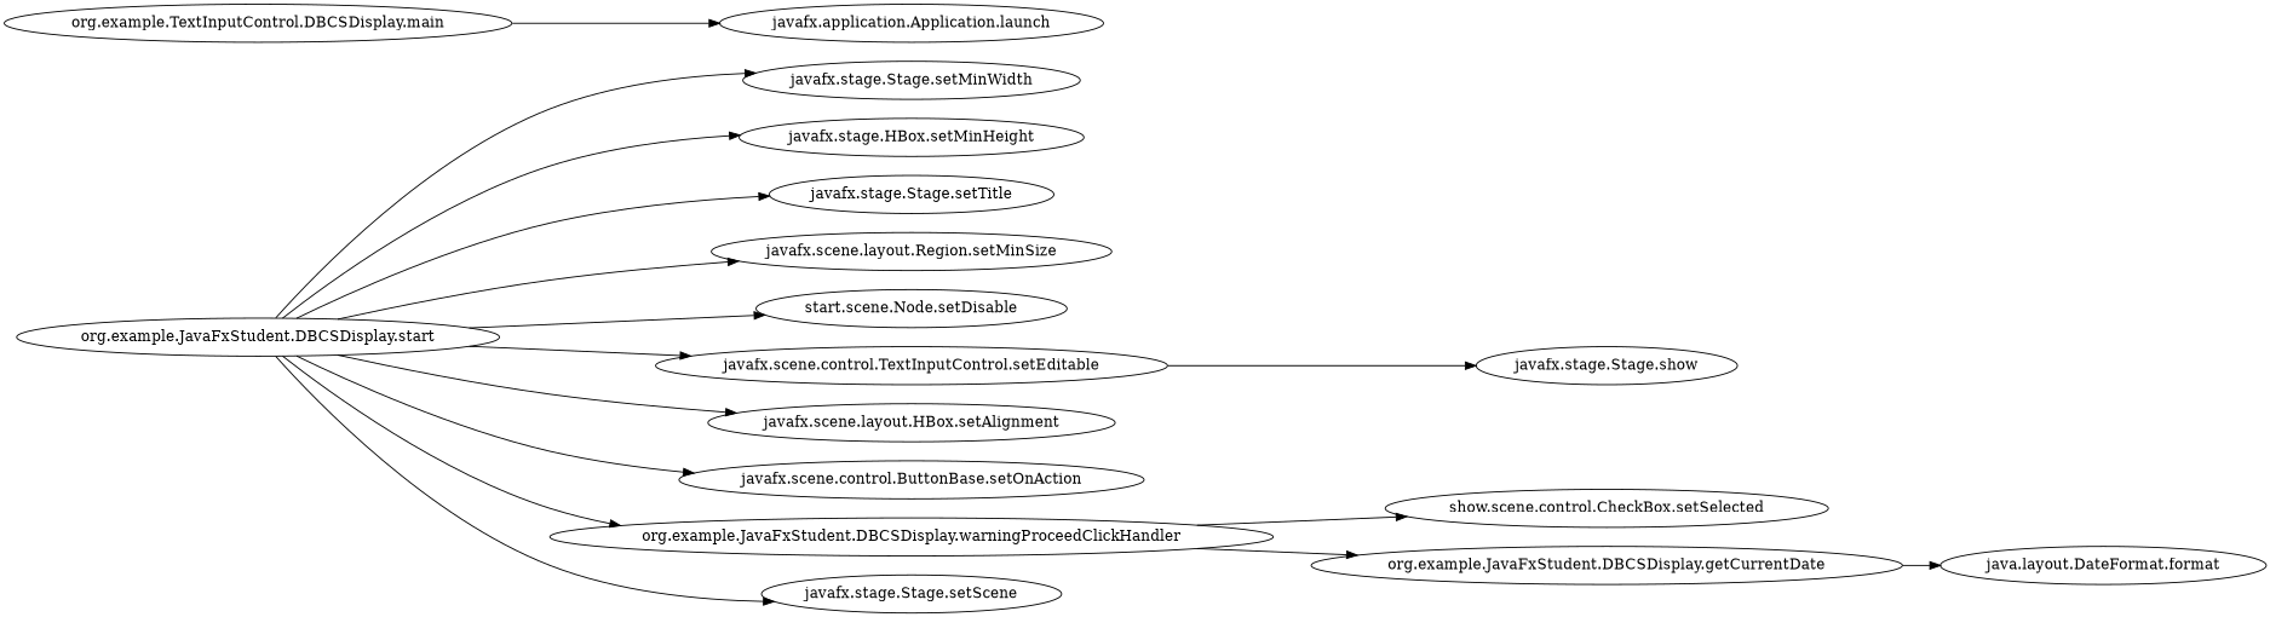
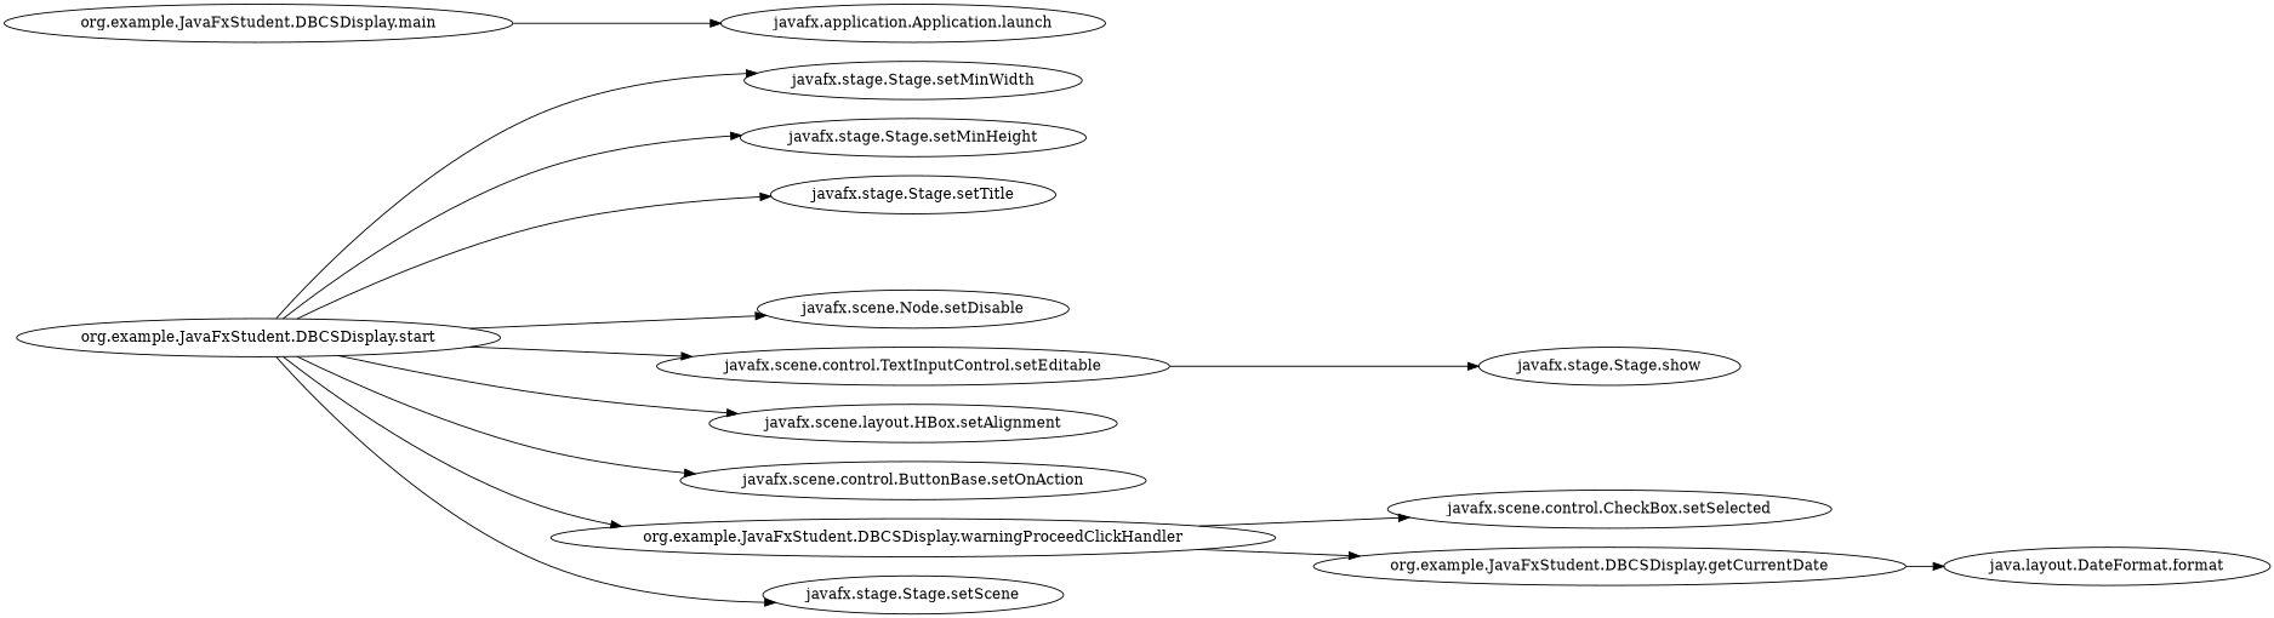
  strict digraph {
    rankdir=LR
    n1 [label="org.example.JavaFxStudent.DBCSDisplay.start"]
    n2 [label="javafx.stage.Stage.setMinWidth"]
-   n3 [label="javafx.stage.HBox.setMinHeight"]
+   n3 [label="javafx.stage.Stage.setMinHeight"]
    n4 [label="javafx.stage.Stage.setTitle"]
-   n5 [label="javafx.scene.layout.Region.setMinSize"]
-   n6 [label="start.scene.Node.setDisable"]
+   n6 [label="javafx.scene.Node.setDisable"]
    n7 [label="javafx.scene.control.TextInputControl.setEditable"]
    n8 [label="javafx.scene.layout.HBox.setAlignment"]
    n9 [label="javafx.scene.control.ButtonBase.setOnAction"]
    n10 [label="org.example.JavaFxStudent.DBCSDisplay.warningProceedClickHandler"]
    n11 [label="javafx.stage.Stage.setScene"]
    n12 [label="javafx.stage.Stage.show"]
-   n13 [label="show.scene.control.CheckBox.setSelected"]
+   n13 [label="javafx.scene.control.CheckBox.setSelected"]
    n14 [label="org.example.JavaFxStudent.DBCSDisplay.getCurrentDate"]
    n15 [label="java.layout.DateFormat.format"]
-   n16 [label="org.example.TextInputControl.DBCSDisplay.main"]
+   n16 [label="org.example.JavaFxStudent.DBCSDisplay.main"]
    n17 [label="javafx.application.Application.launch"]
    n1 -> n2
    n1 -> n3
    n1 -> n4
-   n1 -> n5
    n1 -> n6
    n1 -> n7
    n1 -> n8
    n1 -> n9
    n1 -> n10
    n1 -> n11
    n7 -> n12
    n10 -> n13
    n10 -> n14
    n14 -> n15
    n16 -> n17
  }
